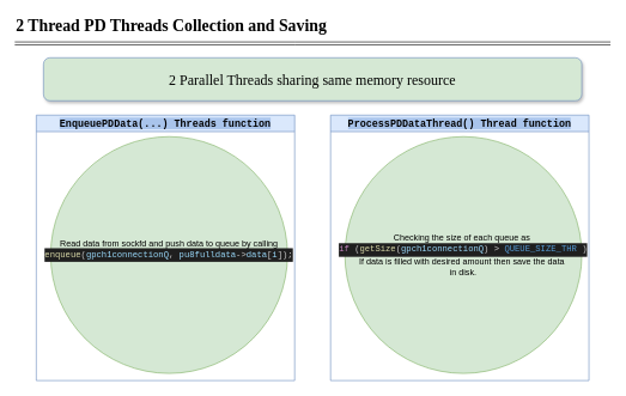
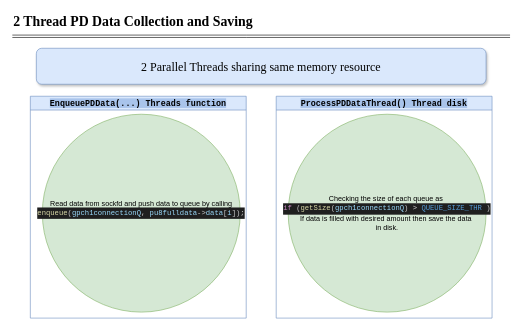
  <mxCell id="0" />
  <mxCell id="1" parent="0" />
  <mxCell id="2" value="" style="edgeStyle=none;orthogonalLoop=1;jettySize=auto;html=1;rounded=0;shape=link;" parent="1" edge="1"><mxGeometry width="80" relative="1" as="geometry"><mxPoint x="20" y="60" as="sourcePoint" /><mxPoint x="850" y="60" as="targetPoint" /><Array as="points"><mxPoint x="410" y="60" /></Array></mxGeometry></mxCell>
- <mxCell id="3" value="&lt;font style=&quot;font-size: 23px;&quot; face=&quot;Times New Roman&quot;&gt;&lt;b&gt;2 Thread PD Threads Collection and Saving&lt;/b&gt;&lt;/font&gt;" style="text;strokeColor=none;align=left;fillColor=none;html=1;verticalAlign=middle;whiteSpace=wrap;rounded=0;" parent="1" vertex="1"><mxGeometry x="20" y="20" width="620" height="30" as="geometry" /></mxCell>
+ <mxCell id="3" value="&lt;font style=&quot;font-size: 23px;&quot; face=&quot;Times New Roman&quot;&gt;&lt;b&gt;2 Thread PD Data Collection and Saving&lt;/b&gt;&lt;/font&gt;" style="text;strokeColor=none;align=left;fillColor=none;html=1;verticalAlign=middle;whiteSpace=wrap;rounded=0;" parent="1" vertex="1"><mxGeometry x="20" y="20" width="620" height="30" as="geometry" /></mxCell>
  <mxCell id="4" value="&lt;font style=&quot;font-size: 14px; background-color: rgb(169, 196, 235);&quot; face=&quot;Courier New&quot;&gt;EnqueuePDData(...) Threads function&lt;/font&gt;" style="swimlane;whiteSpace=wrap;html=1;fillColor=#dae8fc;strokeColor=#6c8ebf;" vertex="1" parent="1"><mxGeometry x="50" y="160" width="360" height="370" as="geometry" /></mxCell>
  <mxCell id="5" value="&lt;div&gt;Read data from sockfd and push data to queue by calling&lt;/div&gt;&lt;div&gt;&lt;div style=&quot;color: rgb(204, 204, 204); background-color: rgb(31, 31, 31); font-family: Consolas, &amp;quot;Courier New&amp;quot;, monospace; line-height: 19px; white-space: pre;&quot;&gt;&lt;font&gt;&lt;span style=&quot;color: rgb(220, 220, 170);&quot;&gt;enqueue&lt;/span&gt;(&lt;span style=&quot;color: rgb(156, 220, 254);&quot;&gt;gpch1connectionQ&lt;/span&gt;, &lt;span style=&quot;color: rgb(156, 220, 254);&quot;&gt;pu8fulldata&lt;/span&gt;-&amp;gt;&lt;span style=&quot;color: rgb(156, 220, 254);&quot;&gt;data&lt;/span&gt;[&lt;span style=&quot;color: rgb(156, 220, 254);&quot;&gt;i&lt;/span&gt;]);&lt;/font&gt;&lt;/div&gt;&lt;/div&gt;&lt;div&gt;&lt;br&gt;&lt;/div&gt;" style="ellipse;whiteSpace=wrap;html=1;aspect=fixed;fillColor=#d5e8d4;strokeColor=#82b366;" vertex="1" parent="4"><mxGeometry x="20" y="30" width="330" height="330" as="geometry" /></mxCell>
- <mxCell id="6" value="&lt;font style=&quot;font-size: 14px; background-color: rgb(169, 196, 235);&quot; face=&quot;Courier New&quot;&gt;ProcessPDDataThread() Thread function&lt;/font&gt;" style="swimlane;whiteSpace=wrap;html=1;fillColor=#dae8fc;strokeColor=#6c8ebf;" vertex="1" parent="1"><mxGeometry x="460" y="160" width="360" height="370" as="geometry" /></mxCell>
+ <mxCell id="6" value="&lt;font style=&quot;font-size: 14px; background-color: rgb(169, 196, 235);&quot; face=&quot;Courier New&quot;&gt;ProcessPDDataThread() Thread disk&lt;/font&gt;" style="swimlane;whiteSpace=wrap;html=1;fillColor=#dae8fc;strokeColor=#6c8ebf;" vertex="1" parent="1"><mxGeometry x="460" y="160" width="360" height="370" as="geometry" /></mxCell>
  <mxCell id="7" value="&lt;div&gt;Checking the size of each queue as&amp;nbsp;&lt;/div&gt;&lt;div&gt;&lt;div style=&quot;color: rgb(204, 204, 204); background-color: rgb(31, 31, 31); font-family: Consolas, &amp;quot;Courier New&amp;quot;, monospace; line-height: 19px; white-space: pre;&quot;&gt;&lt;div style=&quot;line-height: 19px;&quot;&gt;&lt;font&gt;&lt;span style=&quot;color: rgb(197, 134, 192);&quot;&gt;if&lt;/span&gt; (&lt;span style=&quot;color: rgb(220, 220, 170);&quot;&gt;getSize&lt;/span&gt;(&lt;span style=&quot;color: rgb(156, 220, 254);&quot;&gt;gpch1connectionQ&lt;/span&gt;) &lt;span style=&quot;color: rgb(212, 212, 212);&quot;&gt;&amp;gt;&lt;/span&gt; &lt;span style=&quot;color: rgb(86, 156, 214);&quot;&gt;QUEUE_SIZE_THR&lt;/span&gt; )&lt;/font&gt;&lt;/div&gt;&lt;/div&gt;&lt;/div&gt;&lt;div&gt;If data is filled with desired amount then save the data&amp;nbsp;&lt;/div&gt;&lt;div&gt;in disk.&lt;/div&gt;" style="ellipse;whiteSpace=wrap;html=1;aspect=fixed;fillColor=#d5e8d4;strokeColor=#82b366;" vertex="1" parent="6"><mxGeometry x="20" y="30" width="330" height="330" as="geometry" /></mxCell>
- <mxCell id="8" value="&lt;font style=&quot;font-size: 20px;&quot; face=&quot;Lucida Console&quot;&gt;2 Parallel Threads sharing same memory resource&lt;/font&gt;" style="rounded=1;whiteSpace=wrap;html=1;fillColor=#d5e8d4;strokeColor=#6c8ebf;shadow=1;" vertex="1" parent="1"><mxGeometry x="60" y="80" width="750" height="60" as="geometry" /></mxCell>
+ <mxCell id="8" value="&lt;font style=&quot;font-size: 20px;&quot; face=&quot;Lucida Console&quot;&gt;2 Parallel Threads sharing same memory resource&lt;/font&gt;" style="rounded=1;whiteSpace=wrap;html=1;fillColor=#dae8fc;strokeColor=#6c8ebf;shadow=1;" vertex="1" parent="1"><mxGeometry x="60" y="80" width="750" height="60" as="geometry" /></mxCell>
